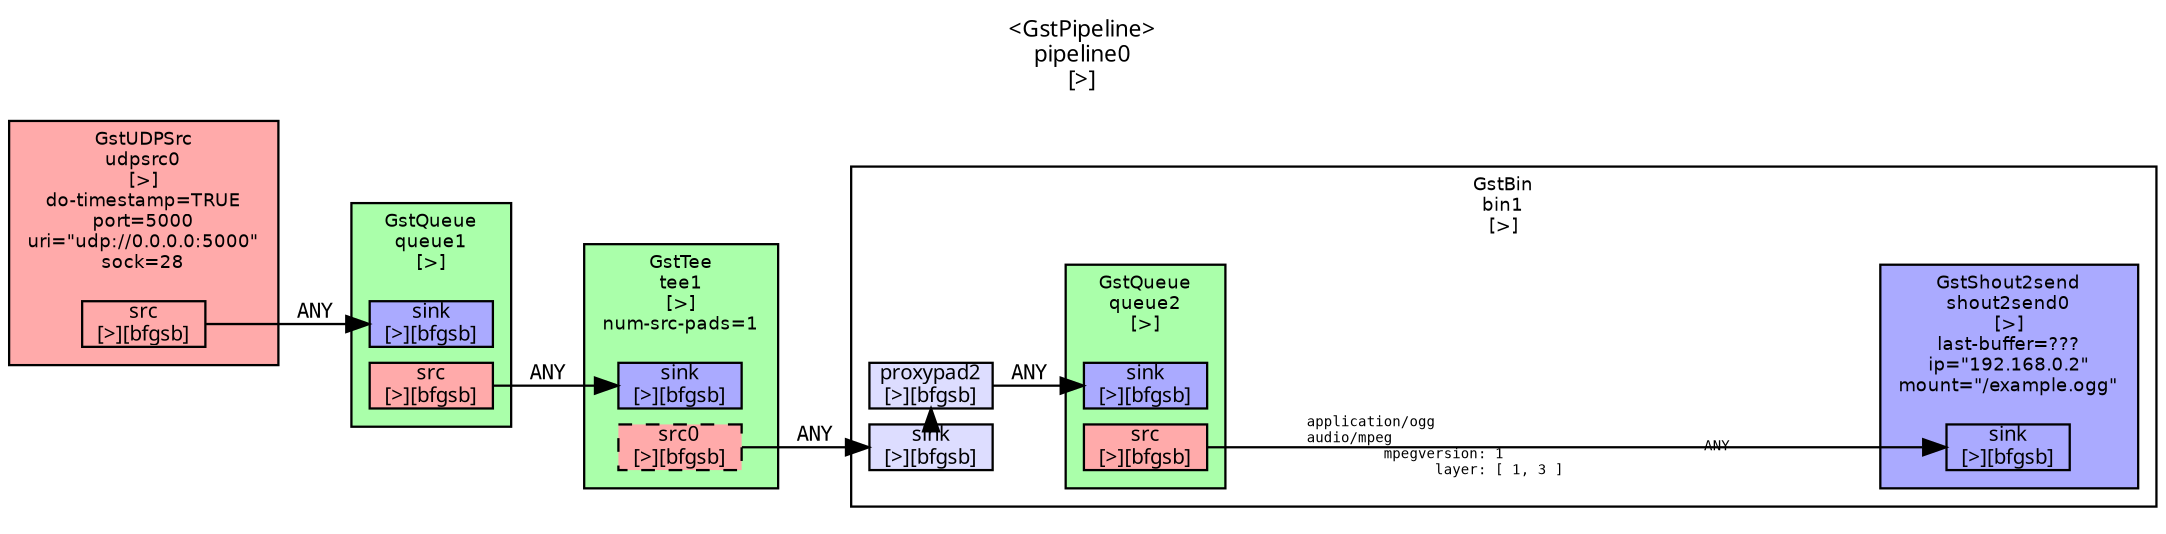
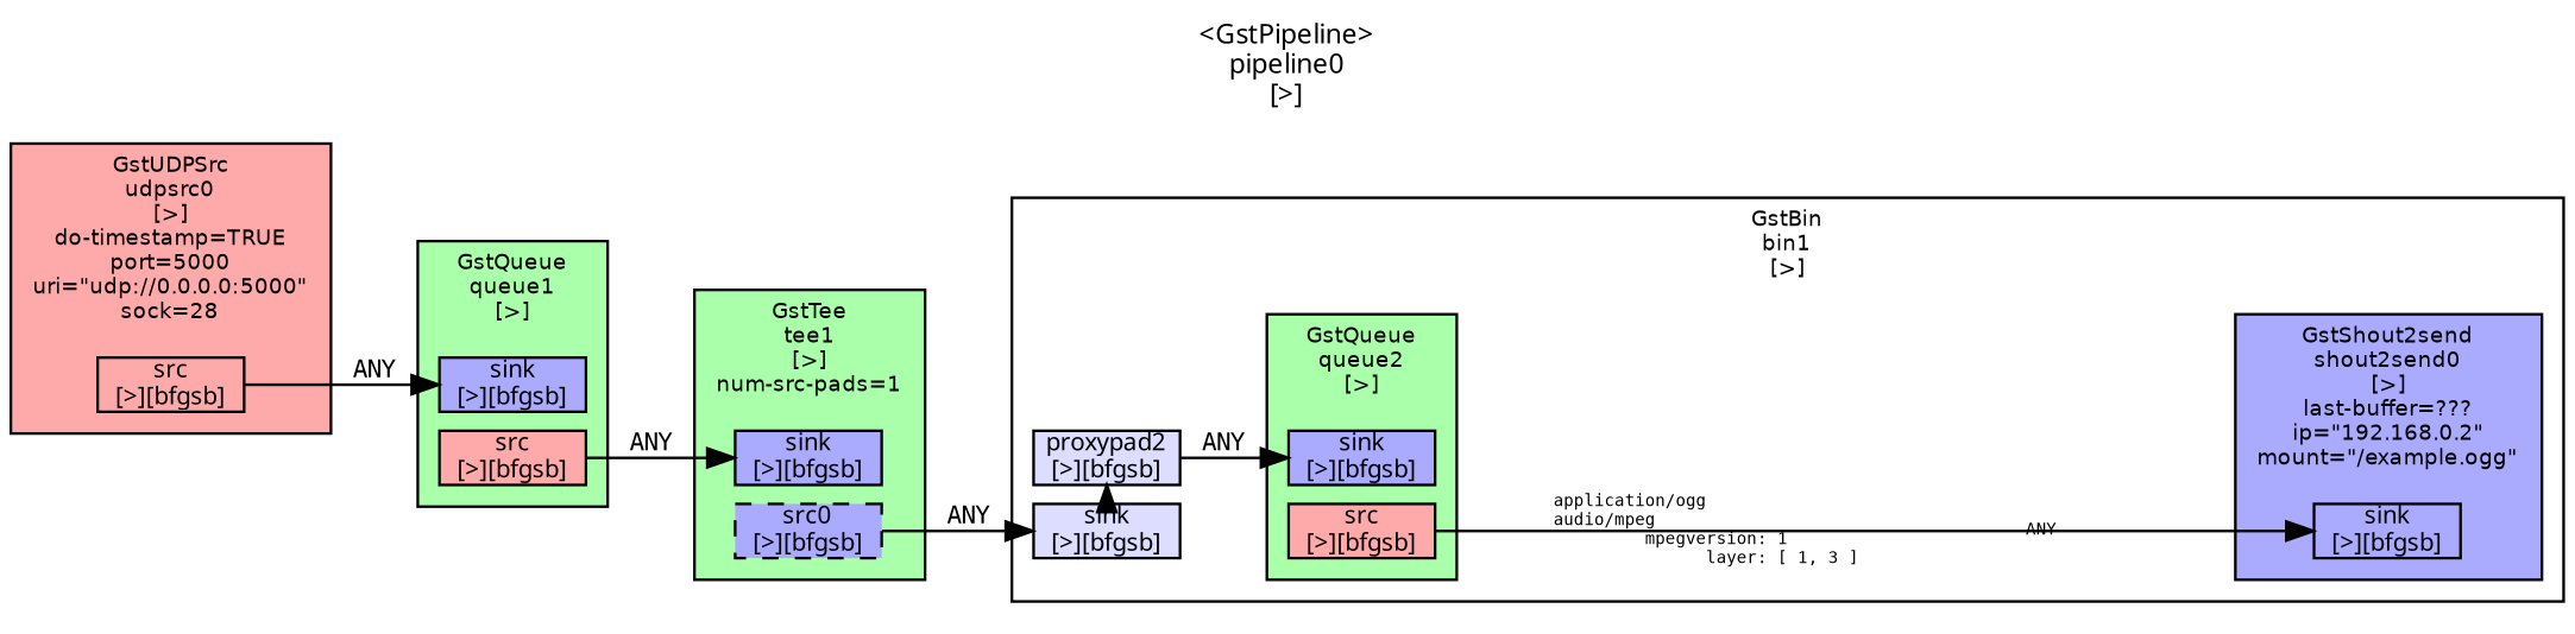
  digraph {
    fontname=sans
    fontsize=10
    label="<GstPipeline>\npipeline0\n[>]"
    labelloc=t
    nodesep=.1
    rankdir=LR
    ranksep=.2
    node [color=black fillcolor="#aaaaff" fontname=sans fontsize=9 margin="0.0,0.0" shape=box style="filled,solid"]
    edge [fontname=monospace fontsize=9 labelfontsize=6]
    n1 [height=0.2 label="sink\n[>][bfgsb]"]
    n2 [height=0.2 label="sink\n[>][bfgsb]"]
    n3 [fillcolor="#ffaaaa" height=0.2 label="src\n[>][bfgsb]"]
    n4 [fillcolor="#ddddff" height=0.2 label="proxypad2\n[>][bfgsb]"]
    n5 [fillcolor="#ddddff" height=0.2 label="sink\n[>][bfgsb]"]
    n6 [height=0.2 label="sink\n[>][bfgsb]"]
-   n7 [fillcolor="#ffaaaa" height=0.2 label="src0\n[>][bfgsb]" style="filled,dashed"]
+   n7 [height=0.2 label="src0\n[>][bfgsb]" style="filled,dashed"]
    n8 [height=0.2 label="sink\n[>][bfgsb]"]
    n9 [fillcolor="#ffaaaa" height=0.2 label="src\n[>][bfgsb]"]
    n10 [fillcolor="#ffaaaa" height=0.2 label="src\n[>][bfgsb]"]
    subgraph cluster_1 {
      color=black
      fillcolor="#ffffff"
      fontname="Bitstream Vera Sans"
      fontsize=8
      label="GstBin\nbin1\n[>]"
      style=filled
      n4
      n5
      subgraph cluster_2 {
        color=black
        fillcolor="#aaaaff"
        fontname="Bitstream Vera Sans"
        fontsize=8
        label="GstShout2send\nshout2send0\n[>]\nlast-buffer=???\nip=\"192.168.0.2\"\nmount=\"/example.ogg\""
        style=filled
        n1
      }
      subgraph cluster_3 {
        color=black
        fillcolor="#aaffaa"
        fontname="Bitstream Vera Sans"
        fontsize=8
        label="GstQueue\nqueue2\n[>]"
        style=filled
        n2
        n3
      }
    }
    subgraph cluster_4 {
      color=black
      fillcolor="#aaffaa"
      fontname="Bitstream Vera Sans"
      fontsize=8
      label="GstTee\ntee1\n[>]\nnum-src-pads=1"
      style=filled
      n6
      n7
    }
    subgraph cluster_5 {
      color=black
      fillcolor="#aaffaa"
      fontname="Bitstream Vera Sans"
      fontsize=8
      label="GstQueue\nqueue1\n[>]"
      style=filled
      n8
      n9
    }
    subgraph cluster_6 {
      color=black
      fillcolor="#ffaaaa"
      fontname="Bitstream Vera Sans"
      fontsize=8
      label="GstUDPSrc\nudpsrc0\n[>]\ndo-timestamp=TRUE\nport=5000\nuri=\"udp://0.0.0.0:5000\"\nsock=28"
      style=filled
      n10
    }
    n3 -> n1 [headlabel=ANY label="                                                  " labelangle=0 labeldistance=10 taillabel="application/ogg\laudio/mpeg\l         mpegversion: 1\l               layer: [ 1, 3 ]\l"]
    n4 -> n2 [label=ANY]
    n5 -> n4 [minlen=0 style=dashed]
    n7 -> n5 [label=ANY]
    n9 -> n6 [label=ANY]
    n10 -> n8 [label=ANY]
  }
